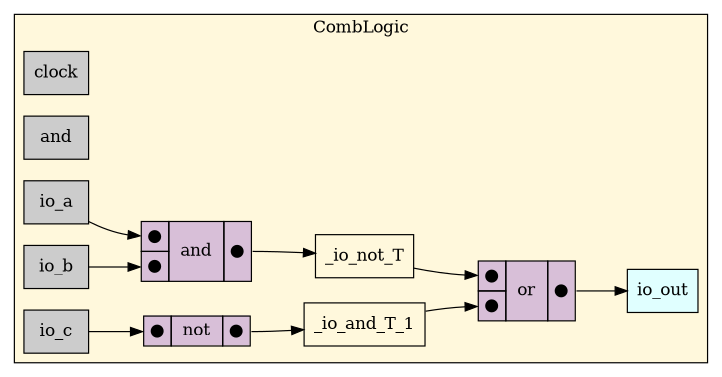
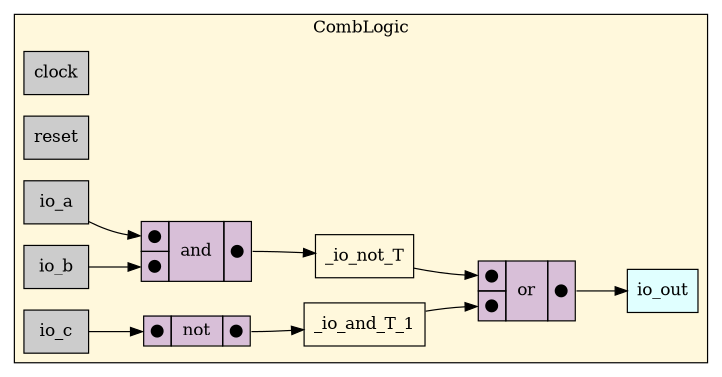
  digraph {
    rankdir=LR
    node [shape=rectangle style=filled]
    n1 [fillcolor="#CCCCCC" label=clock rank=0]
-   n2 [fillcolor="#CCCCCC" label=and rank=0]
+   n2 [fillcolor="#CCCCCC" label=reset rank=0]
    n3 [fillcolor="#CCCCCC" label=io_a rank=0]
    n4 [label=< <TABLE BORDER="0" CELLBORDER="1" CELLSPACING="0" CELLPADDING="4" BGCOLOR="#D8BFD8">   <TR>     <TD PORT="in1">&#x25cf;</TD>     <TD ROWSPAN="2" > and </TD>     <TD ROWSPAN="2" PORT="out">&#x25cf;</TD>   </TR>   <TR>     <TD PORT="in2">&#x25cf;</TD>   </TR> </TABLE>> shape=plaintext style=""]
    n5 [fillcolor="#CCCCCC" label=io_b rank=0]
    n6 [fillcolor="#CCCCCC" label=io_c rank=0]
    n7 [label=< <TABLE BORDER="0" CELLBORDER="1" CELLSPACING="0" CELLPADDING="4" BGCOLOR="#D8BFD8">   <TR>     <TD PORT="in1">&#x25cf;</TD>     <TD > not </TD>     <TD PORT="out">&#x25cf;</TD>   </TR> </TABLE>> shape=plaintext style=""]
    n8 [fillcolor="#E0FFFF" label=io_out rank=1000]
    n9 [label=_io_not_T style=""]
    n10 [label=< <TABLE BORDER="0" CELLBORDER="1" CELLSPACING="0" CELLPADDING="4" BGCOLOR="#D8BFD8">   <TR>     <TD PORT="in1">&#x25cf;</TD>     <TD ROWSPAN="2" > or </TD>     <TD ROWSPAN="2" PORT="out">&#x25cf;</TD>   </TR>   <TR>     <TD PORT="in2">&#x25cf;</TD>   </TR> </TABLE>> shape=plaintext style=""]
    n11 [label=_io_and_T_1 style=""]
    subgraph cluster_1 {
      bgcolor="#FFF8DC"
      label=CombLogic
      n1
      n2
      n3
      n4
      n5
      n6
      n7
      n8
      n9
      n10
      n11
    }
    n3 -> n4 [headport=in1]
    n4 -> n9 [tailport=out]
    n5 -> n4 [headport=in2]
    n6 -> n7 [headport=in1]
    n7 -> n11 [tailport=out]
    n9 -> n10 [headport=in1]
    n10 -> n8 [tailport=out]
    n11 -> n10 [headport=in2]
  }
